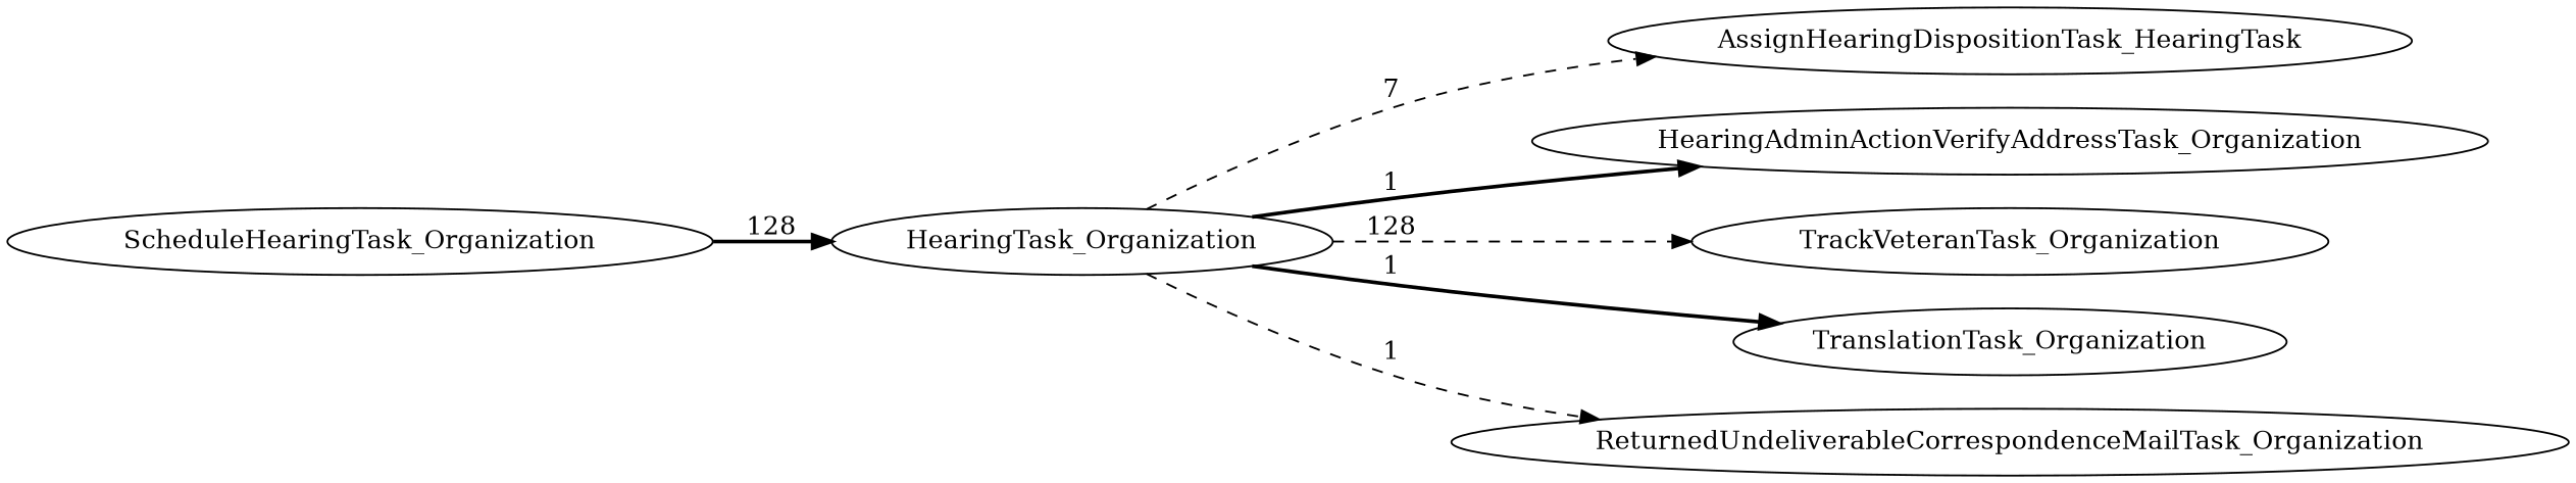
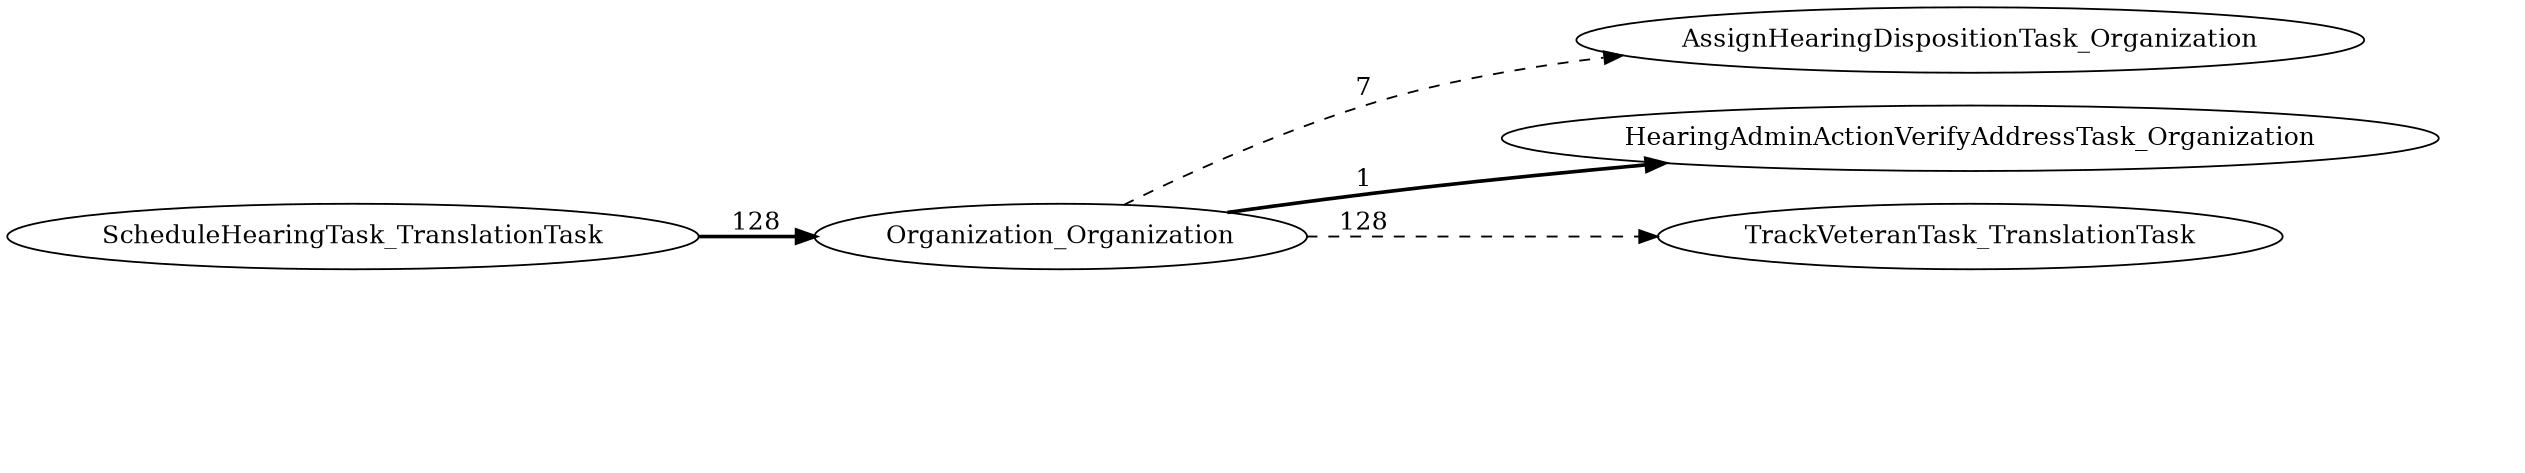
  digraph {
    rankdir=LR
    edge [style=dashed]
-   HearingTask_Organization
-   AssignHearingDispositionTask_Organization [label=AssignHearingDispositionTask_HearingTask]
+   HearingTask_Organization [label=Organization_Organization]
+   AssignHearingDispositionTask_Organization
    HearingAdminActionVerifyAddressTask_Organization
-   TrackVeteranTask_Organization
-   TranslationTask_Organization
-   ReturnedUndeliverableCorrespondenceMailTask_Organization
-   ScheduleHearingTask_Organization
+   TrackVeteranTask_Organization [label=TrackVeteranTask_TranslationTask]
+   ScheduleHearingTask_Organization [label=ScheduleHearingTask_TranslationTask]
    HearingTask_Organization -> AssignHearingDispositionTask_Organization [label=7]
    HearingTask_Organization -> HearingAdminActionVerifyAddressTask_Organization [label=1 style=bold]
    HearingTask_Organization -> TrackVeteranTask_Organization [label=128]
-   HearingTask_Organization -> TranslationTask_Organization [label=1 style=bold]
-   HearingTask_Organization -> ReturnedUndeliverableCorrespondenceMailTask_Organization [label=1]
    ScheduleHearingTask_Organization -> HearingTask_Organization [label=128 style=bold]
  }
